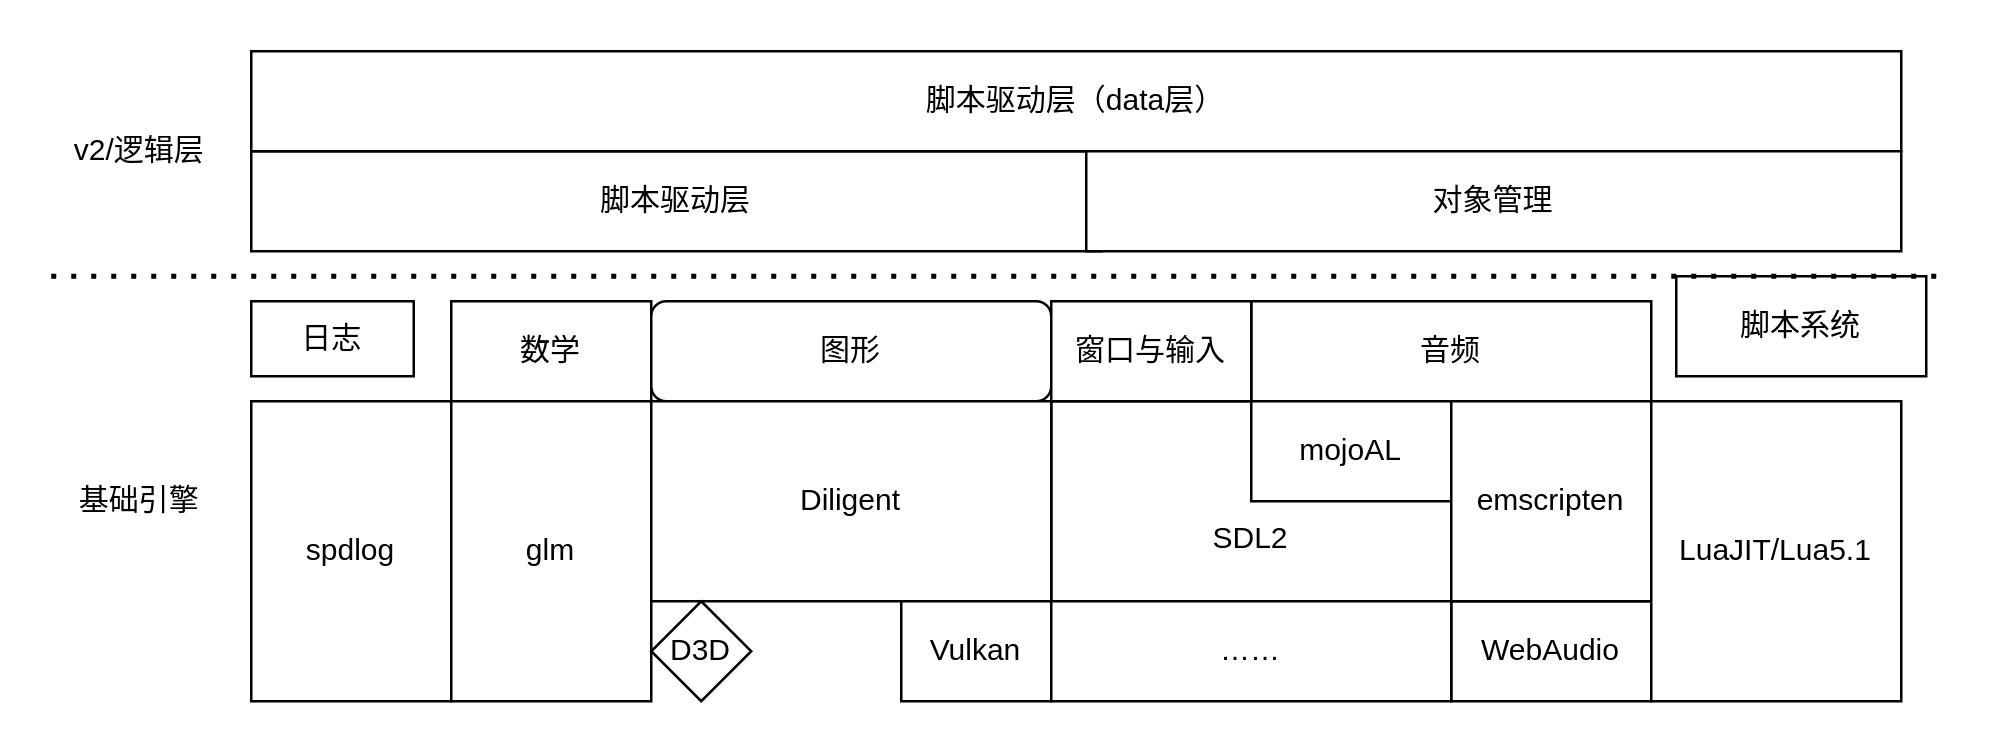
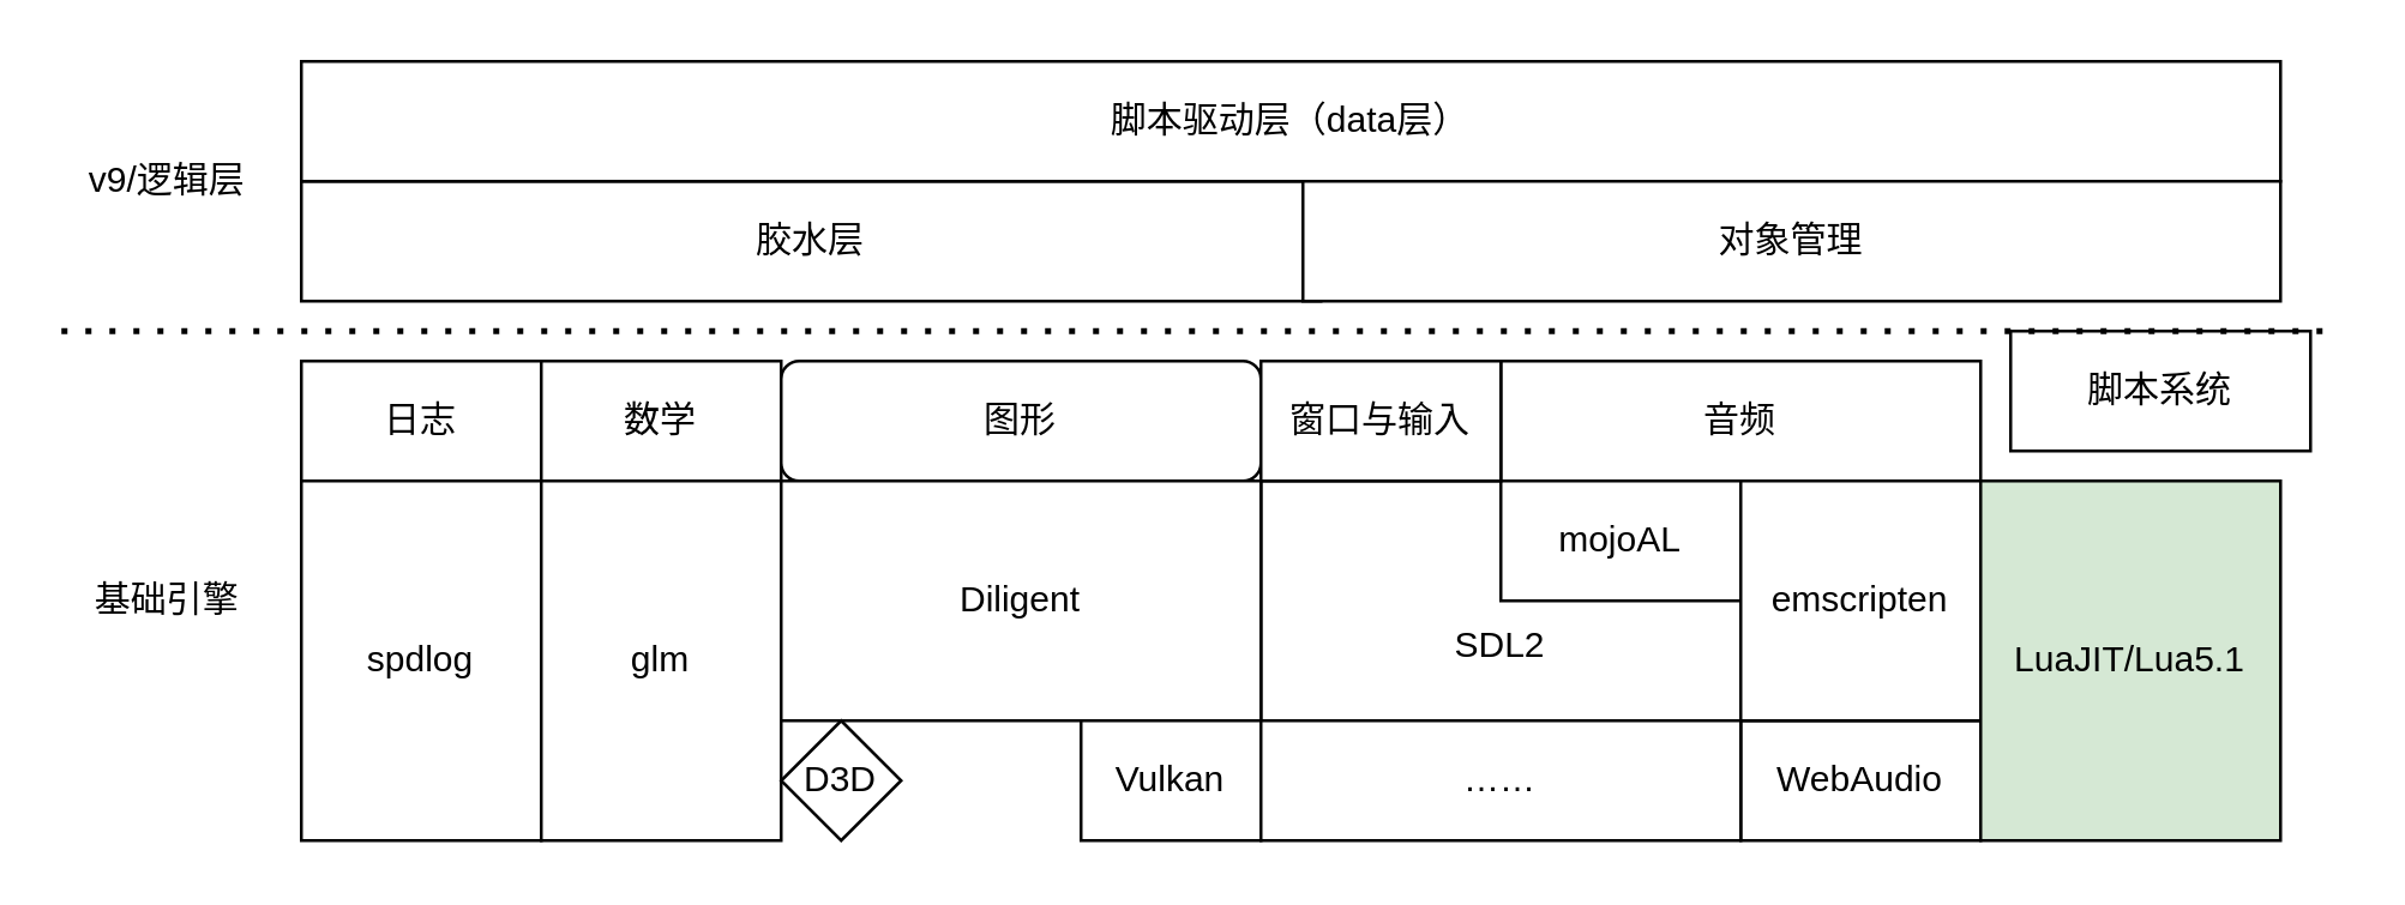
  <mxCell id="0" />
  <mxCell id="1" parent="0" />
  <mxCell id="2" value="&lt;br&gt;&lt;br&gt;SDL2" style="rounded=0;whiteSpace=wrap;html=1;" vertex="1" parent="1"><mxGeometry x="420" y="160" width="160" height="80" as="geometry" /></mxCell>
- <mxCell id="3" value="日志" style="rounded=0;whiteSpace=wrap;html=1;" vertex="1" parent="1"><mxGeometry x="100" y="120" width="65" height="30" as="geometry" /></mxCell>
+ <mxCell id="3" value="日志" style="rounded=0;whiteSpace=wrap;html=1;" vertex="1" parent="1"><mxGeometry x="100" y="120" width="80" height="40" as="geometry" /></mxCell>
  <mxCell id="4" value="spdlog" style="rounded=0;whiteSpace=wrap;html=1;" vertex="1" parent="1"><mxGeometry x="100" y="160" width="80" height="120" as="geometry" /></mxCell>
  <mxCell id="5" value="数学" style="rounded=0;whiteSpace=wrap;html=1;" vertex="1" parent="1"><mxGeometry x="180" y="120" width="80" height="40" as="geometry" /></mxCell>
  <mxCell id="6" value="glm" style="rounded=0;whiteSpace=wrap;html=1;" vertex="1" parent="1"><mxGeometry x="180" y="160" width="80" height="120" as="geometry" /></mxCell>
  <mxCell id="7" value="图形" style="whiteSpace=wrap;html=1;rounded=1;" vertex="1" parent="1"><mxGeometry x="260" y="120" width="160" height="40" as="geometry" /></mxCell>
  <mxCell id="8" value="Diligent" style="rounded=0;whiteSpace=wrap;html=1;" vertex="1" parent="1"><mxGeometry x="260" y="160" width="160" height="80" as="geometry" /></mxCell>
  <mxCell id="9" value="音频" style="rounded=0;whiteSpace=wrap;html=1;" vertex="1" parent="1"><mxGeometry x="500" y="120" width="160" height="40" as="geometry" /></mxCell>
  <mxCell id="10" value="D3D" style="rhombus;whiteSpace=wrap;html=1;" vertex="1" parent="1"><mxGeometry x="260" y="240" width="40" height="40" as="geometry" /></mxCell>
  <mxCell id="11" value="Vulkan" style="rounded=0;whiteSpace=wrap;html=1;" vertex="1" parent="1"><mxGeometry x="360" y="240" width="60" height="40" as="geometry" /></mxCell>
  <mxCell id="12" value="mojoAL" style="rounded=0;whiteSpace=wrap;html=1;" vertex="1" parent="1"><mxGeometry x="500" y="160" width="80" height="40" as="geometry" /></mxCell>
  <mxCell id="13" value="窗口与输入" style="rounded=0;whiteSpace=wrap;html=1;" vertex="1" parent="1"><mxGeometry x="420" y="120" width="80" height="40" as="geometry" /></mxCell>
  <mxCell id="14" value="WebAudio" style="rounded=0;whiteSpace=wrap;html=1;" vertex="1" parent="1"><mxGeometry x="580" y="240" width="80" height="40" as="geometry" /></mxCell>
  <mxCell id="15" value="……" style="rounded=0;whiteSpace=wrap;html=1;" vertex="1" parent="1"><mxGeometry x="420" y="240" width="160" height="40" as="geometry" /></mxCell>
  <mxCell id="16" value="emscripten" style="rounded=0;whiteSpace=wrap;html=1;" vertex="1" parent="1"><mxGeometry x="580" y="160" width="80" height="80" as="geometry" /></mxCell>
- <mxCell id="17" value="LuaJIT/Lua5.1" style="rounded=0;whiteSpace=wrap;html=1;" vertex="1" parent="1"><mxGeometry x="660" y="160" width="100" height="120" as="geometry" /></mxCell>
+ <mxCell id="17" value="LuaJIT/Lua5.1" style="rounded=0;whiteSpace=wrap;html=1;fillColor=#d5e8d4;" vertex="1" parent="1"><mxGeometry x="660" y="160" width="100" height="120" as="geometry" /></mxCell>
  <mxCell id="18" value="脚本系统" style="rounded=0;whiteSpace=wrap;html=1;" vertex="1" parent="1"><mxGeometry x="670" y="110" width="100" height="40" as="geometry" /></mxCell>
- <mxCell id="19" value="脚本驱动层" style="rounded=0;whiteSpace=wrap;html=1;" vertex="1" parent="1"><mxGeometry x="100" y="60" width="340" height="40" as="geometry" /></mxCell>
+ <mxCell id="19" value="胶水层" style="rounded=0;whiteSpace=wrap;html=1;" vertex="1" parent="1"><mxGeometry x="100" y="60" width="340" height="40" as="geometry" /></mxCell>
  <mxCell id="20" value="脚本驱动层（data层）" style="rounded=0;whiteSpace=wrap;html=1;" vertex="1" parent="1"><mxGeometry x="100" y="20" width="660" height="40" as="geometry" /></mxCell>
  <mxCell id="21" value="对象管理" style="rounded=0;whiteSpace=wrap;html=1;" vertex="1" parent="1"><mxGeometry x="434" y="60" width="326" height="40" as="geometry" /></mxCell>
  <mxCell id="22" value="" style="endArrow=none;dashed=1;html=1;dashPattern=1 3;strokeWidth=2;" edge="1" parent="1"><mxGeometry width="50" height="50" relative="1" as="geometry"><mxPoint y="110" as="sourcePoint" x="20" /><mxPoint x="780" y="110" as="targetPoint" /></mxGeometry></mxCell>
- <mxCell id="23" value="v2/逻辑层" style="text;html=1;align=center;verticalAlign=middle;resizable=0;points=[];autosize=1;strokeColor=none;fillColor=none;" vertex="1" parent="1"><mxGeometry y="50" width="70" height="20" as="geometry" x="20" /></mxCell>
+ <mxCell id="23" value="v9/逻辑层" style="text;html=1;align=center;verticalAlign=middle;resizable=0;points=[];autosize=1;strokeColor=none;fillColor=none;" vertex="1" parent="1"><mxGeometry y="50" width="70" height="20" as="geometry" x="20" /></mxCell>
  <mxCell id="24" value="基础引擎" style="text;html=1;align=center;verticalAlign=middle;resizable=0;points=[];autosize=1;strokeColor=none;fillColor=none;" vertex="1" parent="1"><mxGeometry x="25" y="190" width="60" height="20" as="geometry" /></mxCell>
